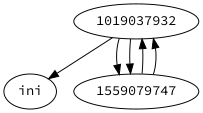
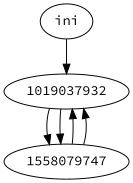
  digraph {
    fontname="Source Code Pro"
    node [fontname="Source Code Pro"]
    edge [fontname="Source Code Pro"]
    n1 [label=1019037932]
    ini
-   1558079747 [label=1559079747]
+   1558079747
    n1 -> 1558079747
    n1 -> 1558079747
-   n1 -> ini
+   ini -> n1
    1558079747 -> n1
    1558079747 -> n1
  }
